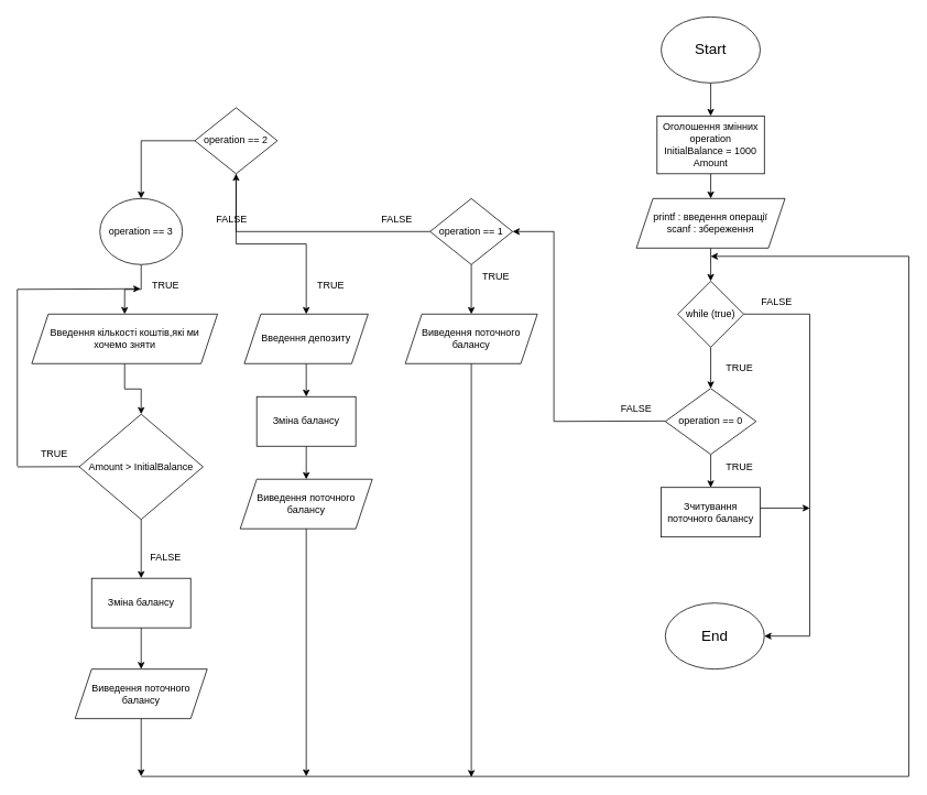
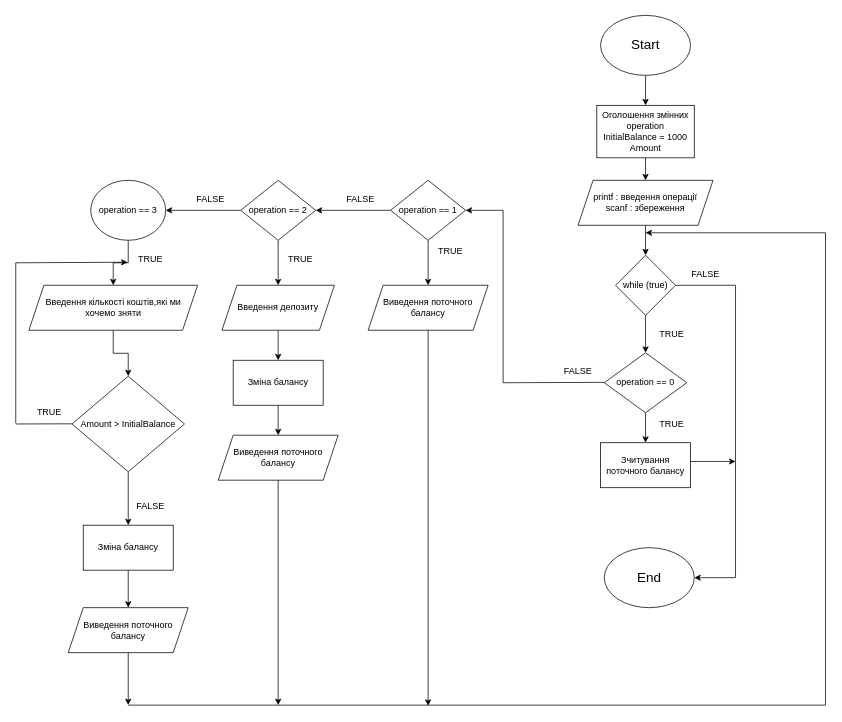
  <mxCell id="0" />
  <mxCell id="1" parent="0" />
  <mxCell id="2" value="" style="edgeStyle=orthogonalEdgeStyle;rounded=0;orthogonalLoop=1;jettySize=auto;html=1;" edge="1" parent="1" source="3" target="5"><mxGeometry relative="1" as="geometry" /></mxCell>
  <mxCell id="3" value="&lt;font style=&quot;font-size: 18px;&quot;&gt;Start&lt;/font&gt;" style="ellipse;whiteSpace=wrap;html=1;" vertex="1" parent="1"><mxGeometry x="800" y="20" width="120" height="80" as="geometry" /></mxCell>
  <mxCell id="4" value="" style="edgeStyle=orthogonalEdgeStyle;rounded=0;orthogonalLoop=1;jettySize=auto;html=1;" edge="1" parent="1" source="5"><mxGeometry relative="1" as="geometry"><mxPoint x="860" y="240" as="targetPoint" /></mxGeometry></mxCell>
  <mxCell id="5" value="Оголошення змінних&lt;br&gt;operation&lt;div&gt;InitialBalance = 1000&lt;/div&gt;&lt;div&gt;Amount&lt;/div&gt;" style="rounded=0;whiteSpace=wrap;html=1;" vertex="1" parent="1"><mxGeometry x="795" y="140" width="130" height="70" as="geometry" /></mxCell>
  <mxCell id="6" value="" style="edgeStyle=orthogonalEdgeStyle;rounded=0;orthogonalLoop=1;jettySize=auto;html=1;" edge="1" parent="1" source="7" target="12"><mxGeometry relative="1" as="geometry" /></mxCell>
  <mxCell id="7" value="printf : введення операції&lt;div&gt;scanf : збереження&lt;/div&gt;" style="shape=parallelogram;perimeter=parallelogramPerimeter;whiteSpace=wrap;html=1;fixedSize=1;" vertex="1" parent="1"><mxGeometry x="770" y="240" width="180" height="60" as="geometry" /></mxCell>
  <mxCell id="8" value="" style="edgeStyle=orthogonalEdgeStyle;rounded=0;orthogonalLoop=1;jettySize=auto;html=1;" edge="1" parent="1" source="9" target="10"><mxGeometry relative="1" as="geometry" /></mxCell>
  <mxCell id="9" value="operation == 0" style="rhombus;whiteSpace=wrap;html=1;" vertex="1" parent="1"><mxGeometry x="805" y="470" width="110" height="80" as="geometry" /></mxCell>
  <mxCell id="10" value="Зчитування поточного балансу" style="whiteSpace=wrap;html=1;" vertex="1" parent="1"><mxGeometry x="800" y="590" width="120" height="60" as="geometry" /></mxCell>
  <mxCell id="11" value="" style="edgeStyle=orthogonalEdgeStyle;rounded=0;orthogonalLoop=1;jettySize=auto;html=1;" edge="1" parent="1" source="12" target="9"><mxGeometry relative="1" as="geometry" /></mxCell>
  <mxCell id="12" value="while (true)" style="rhombus;whiteSpace=wrap;html=1;" vertex="1" parent="1"><mxGeometry x="820" y="340" width="80" height="80" as="geometry" /></mxCell>
  <mxCell id="13" value="TRUE" style="text;strokeColor=none;align=center;fillColor=none;html=1;verticalAlign=middle;whiteSpace=wrap;rounded=0;" vertex="1" parent="1"><mxGeometry x="865" y="430" width="60" height="30" as="geometry" /></mxCell>
  <mxCell id="14" value="" style="endArrow=none;html=1;rounded=0;" edge="1" parent="1"><mxGeometry width="50" height="50" relative="1" as="geometry"><mxPoint x="900" y="380" as="sourcePoint" /><mxPoint x="980" y="380" as="targetPoint" /></mxGeometry></mxCell>
  <mxCell id="15" value="FALSE" style="text;strokeColor=none;align=center;fillColor=none;html=1;verticalAlign=middle;whiteSpace=wrap;rounded=0;" vertex="1" parent="1"><mxGeometry x="910" y="350" width="60" height="30" as="geometry" /></mxCell>
  <mxCell id="16" value="TRUE" style="text;strokeColor=none;align=center;fillColor=none;html=1;verticalAlign=middle;whiteSpace=wrap;rounded=0;" vertex="1" parent="1"><mxGeometry x="865" y="550" width="60" height="30" as="geometry" /></mxCell>
  <mxCell id="17" value="FALSE" style="text;strokeColor=none;align=center;fillColor=none;html=1;verticalAlign=middle;whiteSpace=wrap;rounded=0;" vertex="1" parent="1"><mxGeometry x="740" y="480" width="60" height="30" as="geometry" /></mxCell>
  <mxCell id="18" value="" style="endArrow=none;html=1;rounded=0;" edge="1" parent="1"><mxGeometry width="50" height="50" relative="1" as="geometry"><mxPoint x="670" y="510" as="sourcePoint" /><mxPoint x="805" y="509.5" as="targetPoint" /></mxGeometry></mxCell>
  <mxCell id="19" value="" style="endArrow=none;html=1;rounded=0;" edge="1" parent="1"><mxGeometry width="50" height="50" relative="1" as="geometry"><mxPoint x="670" y="510" as="sourcePoint" /><mxPoint x="670" y="280" as="targetPoint" /></mxGeometry></mxCell>
  <mxCell id="20" value="" style="edgeStyle=orthogonalEdgeStyle;rounded=0;orthogonalLoop=1;jettySize=auto;html=1;" edge="1" parent="1" source="21" target="28"><mxGeometry relative="1" as="geometry" /></mxCell>
  <mxCell id="21" value="operation == 1" style="rhombus;whiteSpace=wrap;html=1;" vertex="1" parent="1"><mxGeometry x="520" y="240" width="100" height="80" as="geometry" /></mxCell>
  <mxCell id="22" value="" style="endArrow=classic;html=1;rounded=0;entryX=0.5;entryY=0;entryDx=0;entryDy=0;" edge="1" parent="1"><mxGeometry width="50" height="50" relative="1" as="geometry"><mxPoint x="670" y="280" as="sourcePoint" /><mxPoint x="620" y="280" as="targetPoint" /></mxGeometry></mxCell>
  <mxCell id="23" value="" style="endArrow=classic;html=1;rounded=0;" edge="1" parent="1" target="25"><mxGeometry width="50" height="50" relative="1" as="geometry"><mxPoint x="570" y="320" as="sourcePoint" /><mxPoint x="570" y="370" as="targetPoint" /></mxGeometry></mxCell>
  <mxCell id="24" value="TRUE" style="text;strokeColor=none;align=center;fillColor=none;html=1;verticalAlign=middle;whiteSpace=wrap;rounded=0;" vertex="1" parent="1"><mxGeometry x="570" y="320" width="60" height="30" as="geometry" /></mxCell>
  <mxCell id="25" value="Виведення поточного балансу" style="shape=parallelogram;perimeter=parallelogramPerimeter;whiteSpace=wrap;html=1;fixedSize=1;" vertex="1" parent="1"><mxGeometry x="490" y="380" width="160" height="60" as="geometry" /></mxCell>
  <mxCell id="26" value="" style="edgeStyle=orthogonalEdgeStyle;rounded=0;orthogonalLoop=1;jettySize=auto;html=1;" edge="1" parent="1" source="28" target="31"><mxGeometry relative="1" as="geometry" /></mxCell>
  <mxCell id="27" value="" style="edgeStyle=orthogonalEdgeStyle;rounded=0;orthogonalLoop=1;jettySize=auto;html=1;" edge="1" parent="1" source="28" target="34"><mxGeometry relative="1" as="geometry" /></mxCell>
- <mxCell id="28" value="operation == 2" style="rhombus;whiteSpace=wrap;html=1;" vertex="1" parent="1"><mxGeometry x="235" y="130" width="100" height="80" as="geometry" /></mxCell>
+ <mxCell id="28" value="operation == 2" style="rhombus;whiteSpace=wrap;html=1;" vertex="1" parent="1"><mxGeometry x="320" y="240" width="100" height="80" as="geometry" /></mxCell>
  <mxCell id="29" value="FALSE" style="text;strokeColor=none;align=center;fillColor=none;html=1;verticalAlign=middle;whiteSpace=wrap;rounded=0;" vertex="1" parent="1"><mxGeometry x="450" y="250" width="60" height="30" as="geometry" /></mxCell>
  <mxCell id="30" value="" style="edgeStyle=orthogonalEdgeStyle;rounded=0;orthogonalLoop=1;jettySize=auto;html=1;" edge="1" parent="1" source="31" target="39"><mxGeometry relative="1" as="geometry" /></mxCell>
  <mxCell id="31" value="Введення депозиту" style="shape=parallelogram;perimeter=parallelogramPerimeter;whiteSpace=wrap;html=1;fixedSize=1;" vertex="1" parent="1"><mxGeometry x="295" y="380" width="150" height="60" as="geometry" /></mxCell>
  <mxCell id="32" value="TRUE" style="text;strokeColor=none;align=center;fillColor=none;html=1;verticalAlign=middle;whiteSpace=wrap;rounded=0;" vertex="1" parent="1"><mxGeometry x="370" y="330" width="60" height="30" as="geometry" /></mxCell>
  <mxCell id="33" value="" style="edgeStyle=orthogonalEdgeStyle;rounded=0;orthogonalLoop=1;jettySize=auto;html=1;" edge="1" parent="1" source="34" target="37"><mxGeometry relative="1" as="geometry" /></mxCell>
  <mxCell id="34" value="operation == 3" style="ellipse;whiteSpace=wrap;html=1;" vertex="1" parent="1"><mxGeometry x="120" y="240" width="100" height="80" as="geometry" /></mxCell>
  <mxCell id="35" value="FALSE" style="text;strokeColor=none;align=center;fillColor=none;html=1;verticalAlign=middle;whiteSpace=wrap;rounded=0;" vertex="1" parent="1"><mxGeometry x="250" y="250" width="60" height="30" as="geometry" /></mxCell>
  <mxCell id="36" value="" style="edgeStyle=orthogonalEdgeStyle;rounded=0;orthogonalLoop=1;jettySize=auto;html=1;" edge="1" parent="1" source="37" target="49"><mxGeometry relative="1" as="geometry" /></mxCell>
  <mxCell id="37" value="Введення кількості коштів,які ми хочемо зняти" style="shape=parallelogram;perimeter=parallelogramPerimeter;whiteSpace=wrap;html=1;fixedSize=1;" vertex="1" parent="1"><mxGeometry x="37.5" y="380" width="225" height="60" as="geometry" /></mxCell>
  <mxCell id="38" value="" style="edgeStyle=orthogonalEdgeStyle;rounded=0;orthogonalLoop=1;jettySize=auto;html=1;" edge="1" parent="1" source="39" target="40"><mxGeometry relative="1" as="geometry" /></mxCell>
  <mxCell id="39" value="Зміна балансу" style="whiteSpace=wrap;html=1;" vertex="1" parent="1"><mxGeometry x="310" y="480" width="120" height="60" as="geometry" /></mxCell>
  <mxCell id="40" value="Виведення поточного балансу" style="shape=parallelogram;perimeter=parallelogramPerimeter;whiteSpace=wrap;html=1;fixedSize=1;" vertex="1" parent="1"><mxGeometry x="290" y="580" width="160" height="60" as="geometry" /></mxCell>
  <mxCell id="41" value="" style="edgeStyle=orthogonalEdgeStyle;rounded=0;orthogonalLoop=1;jettySize=auto;html=1;" edge="1" parent="1" source="42" target="43"><mxGeometry relative="1" as="geometry" /></mxCell>
  <mxCell id="42" value="Зміна балансу" style="whiteSpace=wrap;html=1;" vertex="1" parent="1"><mxGeometry x="110" y="700" width="120" height="60" as="geometry" /></mxCell>
  <mxCell id="43" value="Виведення поточного балансу" style="shape=parallelogram;perimeter=parallelogramPerimeter;whiteSpace=wrap;html=1;fixedSize=1;" vertex="1" parent="1"><mxGeometry x="90" y="810" width="160" height="60" as="geometry" /></mxCell>
  <mxCell id="44" value="&lt;font style=&quot;font-size: 18px;&quot;&gt;End&lt;/font&gt;" style="ellipse;whiteSpace=wrap;html=1;" vertex="1" parent="1"><mxGeometry x="805" y="730" width="120" height="80" as="geometry" /></mxCell>
  <mxCell id="45" value="" style="endArrow=none;html=1;rounded=0;" edge="1" parent="1"><mxGeometry width="50" height="50" relative="1" as="geometry"><mxPoint x="980" y="380" as="sourcePoint" /><mxPoint x="980" y="770" as="targetPoint" /></mxGeometry></mxCell>
  <mxCell id="46" value="" style="endArrow=classic;html=1;rounded=0;entryX=1;entryY=0.5;entryDx=0;entryDy=0;" edge="1" parent="1" target="44"><mxGeometry width="50" height="50" relative="1" as="geometry"><mxPoint x="980" y="770" as="sourcePoint" /><mxPoint x="1030" y="720" as="targetPoint" /></mxGeometry></mxCell>
  <mxCell id="47" value="TRUE" style="text;strokeColor=none;align=center;fillColor=none;html=1;verticalAlign=middle;whiteSpace=wrap;rounded=0;" vertex="1" parent="1"><mxGeometry x="170" y="330" width="60" height="30" as="geometry" /></mxCell>
  <mxCell id="48" value="" style="edgeStyle=orthogonalEdgeStyle;rounded=0;orthogonalLoop=1;jettySize=auto;html=1;" edge="1" parent="1" source="49" target="42"><mxGeometry relative="1" as="geometry" /></mxCell>
  <mxCell id="49" value="Amount &amp;gt; InitialBalance" style="rhombus;whiteSpace=wrap;html=1;" vertex="1" parent="1"><mxGeometry x="95" y="501.25" width="150" height="127.5" as="geometry" /></mxCell>
  <mxCell id="50" value="FALSE" style="text;strokeColor=none;align=center;fillColor=none;html=1;verticalAlign=middle;whiteSpace=wrap;rounded=0;" vertex="1" parent="1"><mxGeometry x="170" y="660" width="60" height="30" as="geometry" /></mxCell>
  <mxCell id="51" value="" style="endArrow=none;html=1;rounded=0;" edge="1" parent="1"><mxGeometry width="50" height="50" relative="1" as="geometry"><mxPoint x="20" y="565" as="sourcePoint" /><mxPoint x="95" y="564.76" as="targetPoint" /></mxGeometry></mxCell>
  <mxCell id="52" value="" style="endArrow=none;html=1;rounded=0;" edge="1" parent="1"><mxGeometry width="50" height="50" relative="1" as="geometry"><mxPoint x="20" y="564" as="sourcePoint" /><mxPoint x="20" y="350" as="targetPoint" /></mxGeometry></mxCell>
  <mxCell id="53" value="" style="endArrow=classic;html=1;rounded=0;entryX=-0.015;entryY=0.643;entryDx=0;entryDy=0;entryPerimeter=0;" edge="1" parent="1" target="47"><mxGeometry width="50" height="50" relative="1" as="geometry"><mxPoint x="20" y="350" as="sourcePoint" /><mxPoint x="70" y="300" as="targetPoint" /></mxGeometry></mxCell>
  <mxCell id="54" value="TRUE" style="text;strokeColor=none;align=center;fillColor=none;html=1;verticalAlign=middle;whiteSpace=wrap;rounded=0;" vertex="1" parent="1"><mxGeometry x="35" y="535" width="60" height="30" as="geometry" /></mxCell>
  <mxCell id="55" value="" style="endArrow=classic;html=1;rounded=0;" edge="1" parent="1"><mxGeometry width="50" height="50" relative="1" as="geometry"><mxPoint x="920" y="615" as="sourcePoint" /><mxPoint x="980" y="615" as="targetPoint" /></mxGeometry></mxCell>
  <mxCell id="56" value="" style="endArrow=none;html=1;rounded=0;" edge="1" parent="1"><mxGeometry width="50" height="50" relative="1" as="geometry"><mxPoint x="170" y="940" as="sourcePoint" /><mxPoint x="1100" y="940" as="targetPoint" /></mxGeometry></mxCell>
  <mxCell id="57" value="" style="endArrow=none;html=1;rounded=0;" edge="1" parent="1"><mxGeometry width="50" height="50" relative="1" as="geometry"><mxPoint x="1100" y="940" as="sourcePoint" /><mxPoint x="1100" y="310" as="targetPoint" /></mxGeometry></mxCell>
  <mxCell id="58" value="" style="endArrow=classic;html=1;rounded=0;" edge="1" parent="1"><mxGeometry width="50" height="50" relative="1" as="geometry"><mxPoint x="1100" y="310" as="sourcePoint" /><mxPoint x="860" y="310" as="targetPoint" /></mxGeometry></mxCell>
  <mxCell id="59" value="" style="endArrow=classic;html=1;rounded=0;" edge="1" parent="1"><mxGeometry width="50" height="50" relative="1" as="geometry"><mxPoint x="170" y="870" as="sourcePoint" /><mxPoint x="170" y="940" as="targetPoint" /></mxGeometry></mxCell>
  <mxCell id="60" value="" style="endArrow=classic;html=1;rounded=0;" edge="1" parent="1"><mxGeometry width="50" height="50" relative="1" as="geometry"><mxPoint x="370" y="640" as="sourcePoint" /><mxPoint x="370" y="940" as="targetPoint" /></mxGeometry></mxCell>
  <mxCell id="61" value="" style="endArrow=classic;html=1;rounded=0;" edge="1" parent="1"><mxGeometry width="50" height="50" relative="1" as="geometry"><mxPoint x="570" y="440" as="sourcePoint" /><mxPoint x="570" y="940.842" as="targetPoint" /></mxGeometry></mxCell>
